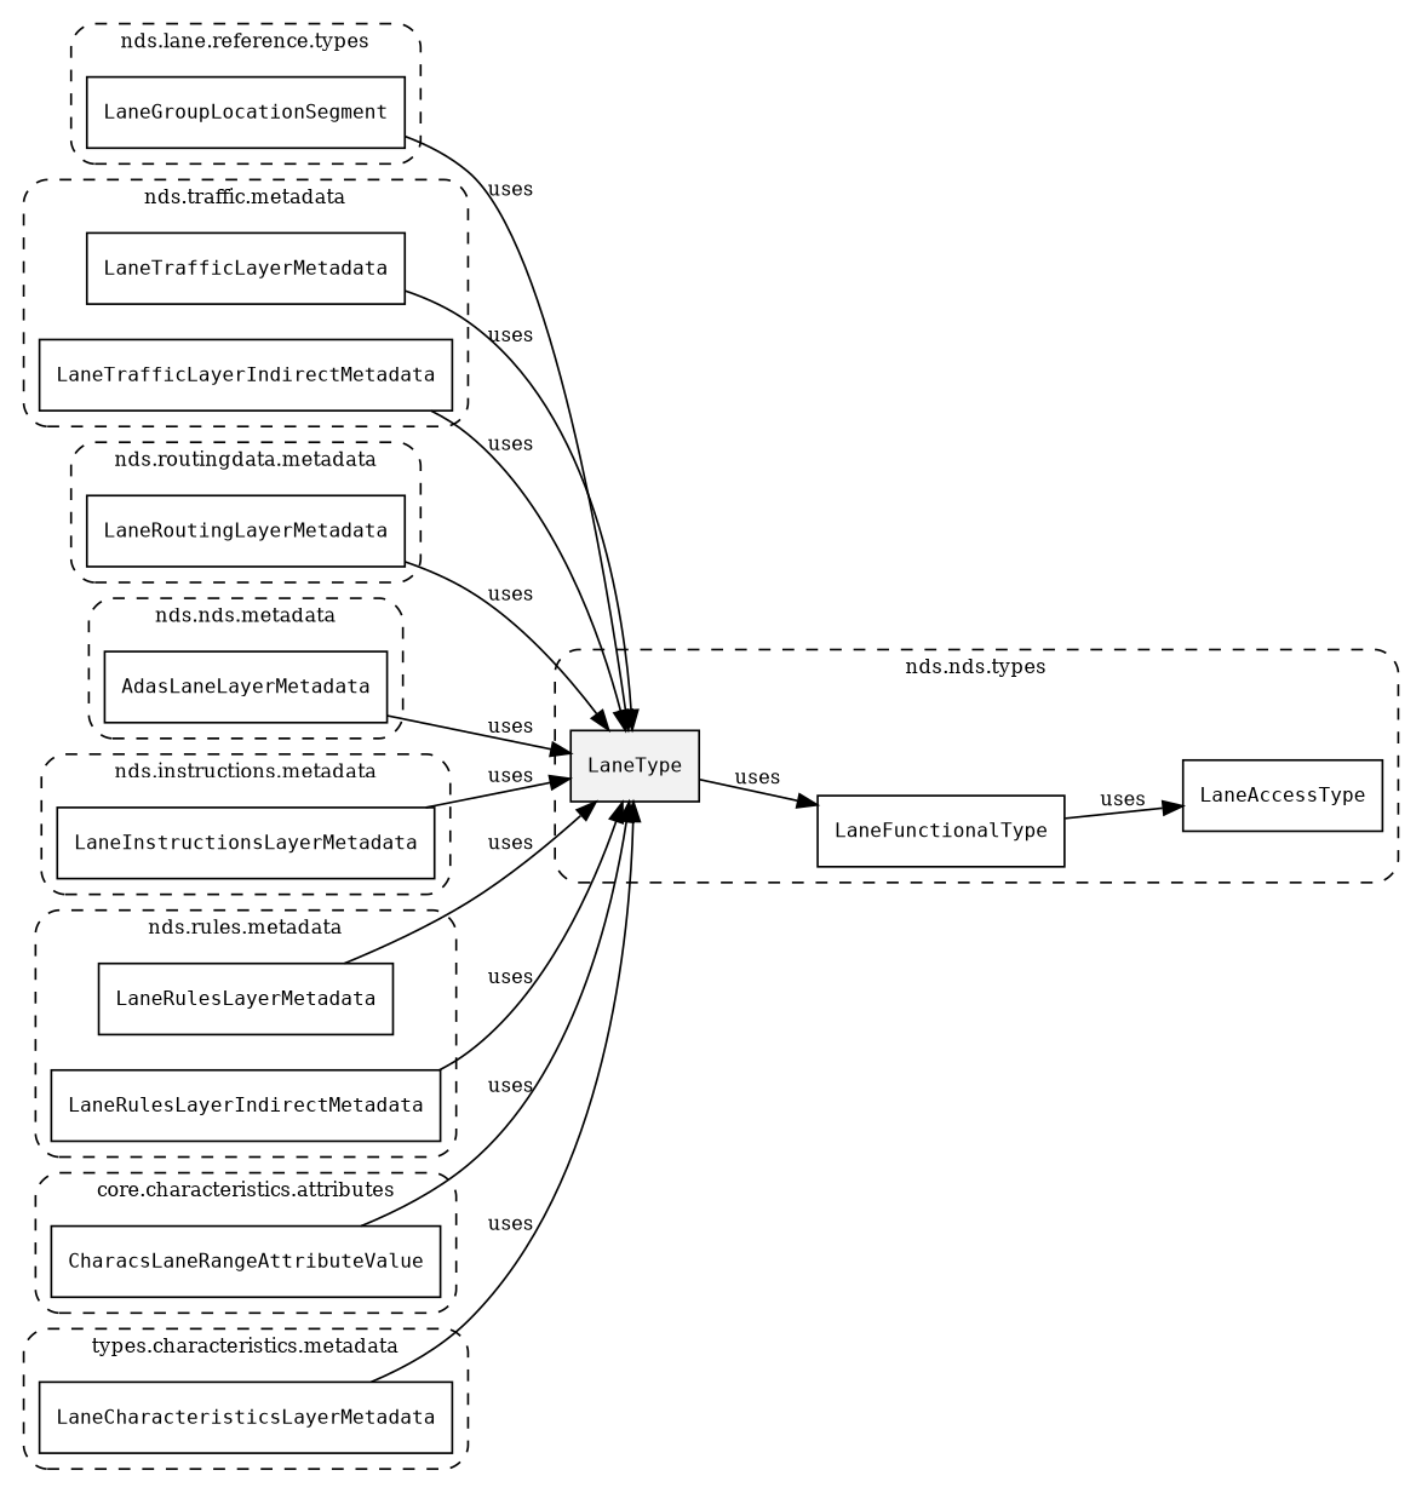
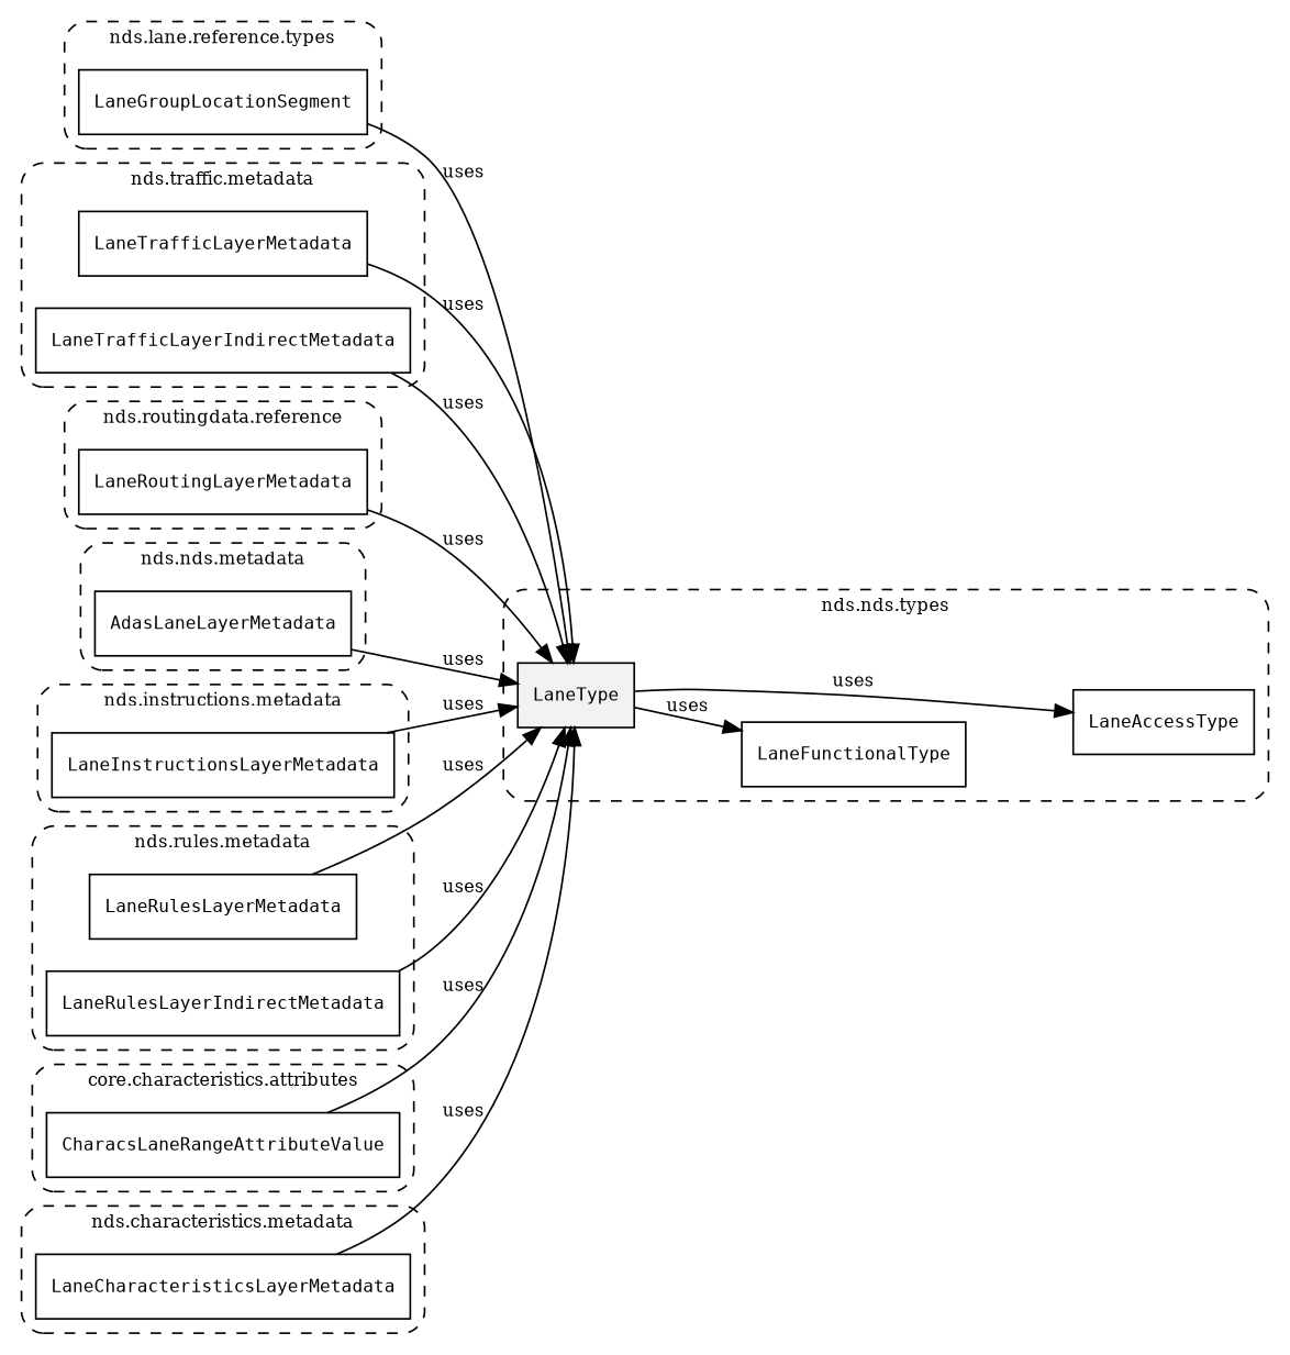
  digraph {
    fontsize=10
    rankdir=LR
    node [fontsize=10 shape=box]
    edge [fontsize=10]
    n1 [fillcolor="#0000000D" label=<<font face="monospace"><table align="center" border="0" cellspacing="0" cellpadding="0"><tr><td href="../../../content/packages/nds.core.types.html#Structure-LaneType" title="Structure defined in nds.core.types">LaneType</td></tr></table></font>> style=filled]
    n2 [label=<<font face="monospace"><table align="center" border="0" cellspacing="0" cellpadding="0"><tr><td href="../../../content/packages/nds.core.types.html#Enum-LaneFunctionalType" title="Enum defined in nds.core.types">LaneFunctionalType</td></tr></table></font>>]
    n3 [label=<<font face="monospace"><table align="center" border="0" cellspacing="0" cellpadding="0"><tr><td href="../../../content/packages/nds.core.types.html#Bitmask-LaneAccessType" title="Bitmask defined in nds.core.types">LaneAccessType</td></tr></table></font>>]
    n4 [label=<<font face="monospace"><table align="center" border="0" cellspacing="0" cellpadding="0"><tr><td href="../../../content/packages/nds.lane.reference.types.html#Structure-LaneGroupLocationSegment" title="Structure defined in nds.lane.reference.types">LaneGroupLocationSegment</td></tr></table></font>>]
    n5 [label=<<font face="monospace"><table align="center" border="0" cellspacing="0" cellpadding="0"><tr><td href="../../../content/packages/nds.traffic.metadata.html#Structure-LaneTrafficLayerMetadata" title="Structure defined in nds.traffic.metadata">LaneTrafficLayerMetadata</td></tr></table></font>>]
    n6 [label=<<font face="monospace"><table align="center" border="0" cellspacing="0" cellpadding="0"><tr><td href="../../../content/packages/nds.traffic.metadata.html#Structure-LaneTrafficLayerIndirectMetadata" title="Structure defined in nds.traffic.metadata">LaneTrafficLayerIndirectMetadata</td></tr></table></font>>]
    n7 [label=<<font face="monospace"><table align="center" border="0" cellspacing="0" cellpadding="0"><tr><td href="../../../content/packages/nds.routingdata.metadata.html#Structure-LaneRoutingLayerMetadata" title="Structure defined in nds.routingdata.metadata">LaneRoutingLayerMetadata</td></tr></table></font>>]
    n8 [label=<<font face="monospace"><table align="center" border="0" cellspacing="0" cellpadding="0"><tr><td href="../../../content/packages/nds.adas.metadata.html#Structure-AdasLaneLayerMetadata" title="Structure defined in nds.adas.metadata">AdasLaneLayerMetadata</td></tr></table></font>>]
    n9 [label=<<font face="monospace"><table align="center" border="0" cellspacing="0" cellpadding="0"><tr><td href="../../../content/packages/nds.instructions.metadata.html#Structure-LaneInstructionsLayerMetadata" title="Structure defined in nds.instructions.metadata">LaneInstructionsLayerMetadata</td></tr></table></font>>]
    n10 [label=<<font face="monospace"><table align="center" border="0" cellspacing="0" cellpadding="0"><tr><td href="../../../content/packages/nds.rules.metadata.html#Structure-LaneRulesLayerMetadata" title="Structure defined in nds.rules.metadata">LaneRulesLayerMetadata</td></tr></table></font>>]
    n11 [label=<<font face="monospace"><table align="center" border="0" cellspacing="0" cellpadding="0"><tr><td href="../../../content/packages/nds.rules.metadata.html#Structure-LaneRulesLayerIndirectMetadata" title="Structure defined in nds.rules.metadata">LaneRulesLayerIndirectMetadata</td></tr></table></font>>]
    n12 [label=<<font face="monospace"><table align="center" border="0" cellspacing="0" cellpadding="0"><tr><td href="../../../content/packages/nds.characteristics.attributes.html#Choice-CharacsLaneRangeAttributeValue" title="Choice defined in nds.characteristics.attributes">CharacsLaneRangeAttributeValue</td></tr></table></font>>]
    n13 [label=<<font face="monospace"><table align="center" border="0" cellspacing="0" cellpadding="0"><tr><td href="../../../content/packages/nds.characteristics.metadata.html#Structure-LaneCharacteristicsLayerMetadata" title="Structure defined in nds.characteristics.metadata">LaneCharacteristicsLayerMetadata</td></tr></table></font>>]
    subgraph cluster_1 {
      label="nds.nds.types"
      style="dashed, rounded"
      n1
      n2
      n3
    }
    subgraph cluster_2 {
      label="nds.lane.reference.types"
      style="dashed, rounded"
      n4
    }
    subgraph cluster_3 {
      label="nds.traffic.metadata"
      style="dashed, rounded"
      n5
      n6
    }
    subgraph cluster_4 {
-     label="nds.routingdata.metadata"
+     label="nds.routingdata.reference"
      style="dashed, rounded"
      n7
    }
    subgraph cluster_5 {
      label="nds.nds.metadata"
      style="dashed, rounded"
      n8
    }
    subgraph cluster_6 {
      label="nds.instructions.metadata"
      style="dashed, rounded"
      n9
    }
    subgraph cluster_7 {
      label="nds.rules.metadata"
      style="dashed, rounded"
      n10
      n11
    }
    subgraph cluster_8 {
      label="core.characteristics.attributes"
      style="dashed, rounded"
      n12
    }
    subgraph cluster_9 {
-     label="types.characteristics.metadata"
+     label="nds.characteristics.metadata"
      style="dashed, rounded"
      n13
    }
    n1 -> n2 [label=uses]
-   n2 -> n3 [label=uses]
+   n1 -> n3 [label=uses]
    n4 -> n1 [label=uses]
    n5 -> n1 [label=uses]
    n6 -> n1 [label=uses]
    n7 -> n1 [label=uses]
    n8 -> n1 [label=uses]
    n9 -> n1 [label=uses]
    n10 -> n1 [label=uses]
    n11 -> n1 [label=uses]
    n12 -> n1 [label=uses]
    n13 -> n1 [label=uses]
  }
